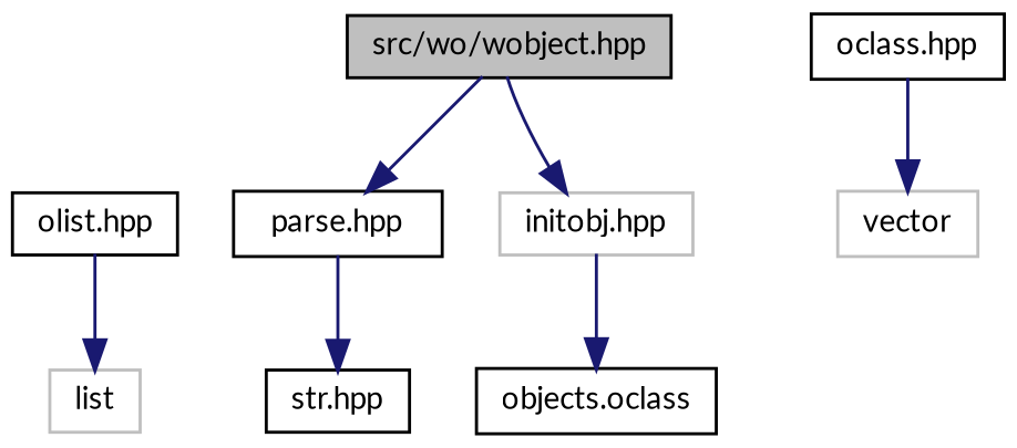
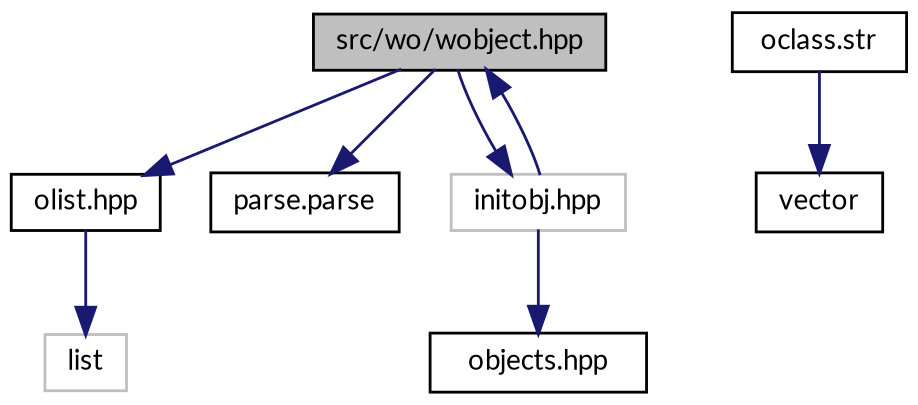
  digraph {
    fontname=Lato
    node [color=black fontname=Lato fontsize=10 shape=record]
    edge [color=midnightblue fontname=Lato fontsize=10 labelfontname=FreeSans labelfontsize=10 style=solid]
    n1 [fillcolor=grey75 fontcolor=black height=0.2 label="src/wo/wobject.hpp" style=filled width=0.4]
    n2 [height=0.2 label="olist.hpp" width=0.4]
-   n3 [height=0.2 label="parse.hpp" width=0.4]
+   n3 [height=0.2 label="parse.parse" width=0.4]
    n4 [color=grey75 height=0.2 label="initobj.hpp" width=0.4]
-   n5 [height=0.2 label="oclass.hpp" width=0.4]
-   n6 [color=grey75 height=0.2 label=vector width=0.4]
+   n5 [height=0.2 label="oclass.str" width=0.4]
+   n6 [height=0.2 label=vector width=0.4]
    n7 [color=grey75 height=0.2 label=list width=0.4]
-   n8 [height=0.2 label="str.hpp" width=0.4]
-   n9 [height=0.2 label="objects.oclass" width=0.4]
+   n9 [height=0.2 label="objects.hpp" width=0.4]
+   n1 -> n2
    n1 -> n3
    n1 -> n4
    n2 -> n7
-   n3 -> n8
+   n4 -> n1
    n4 -> n9
    n5 -> n6
  }
